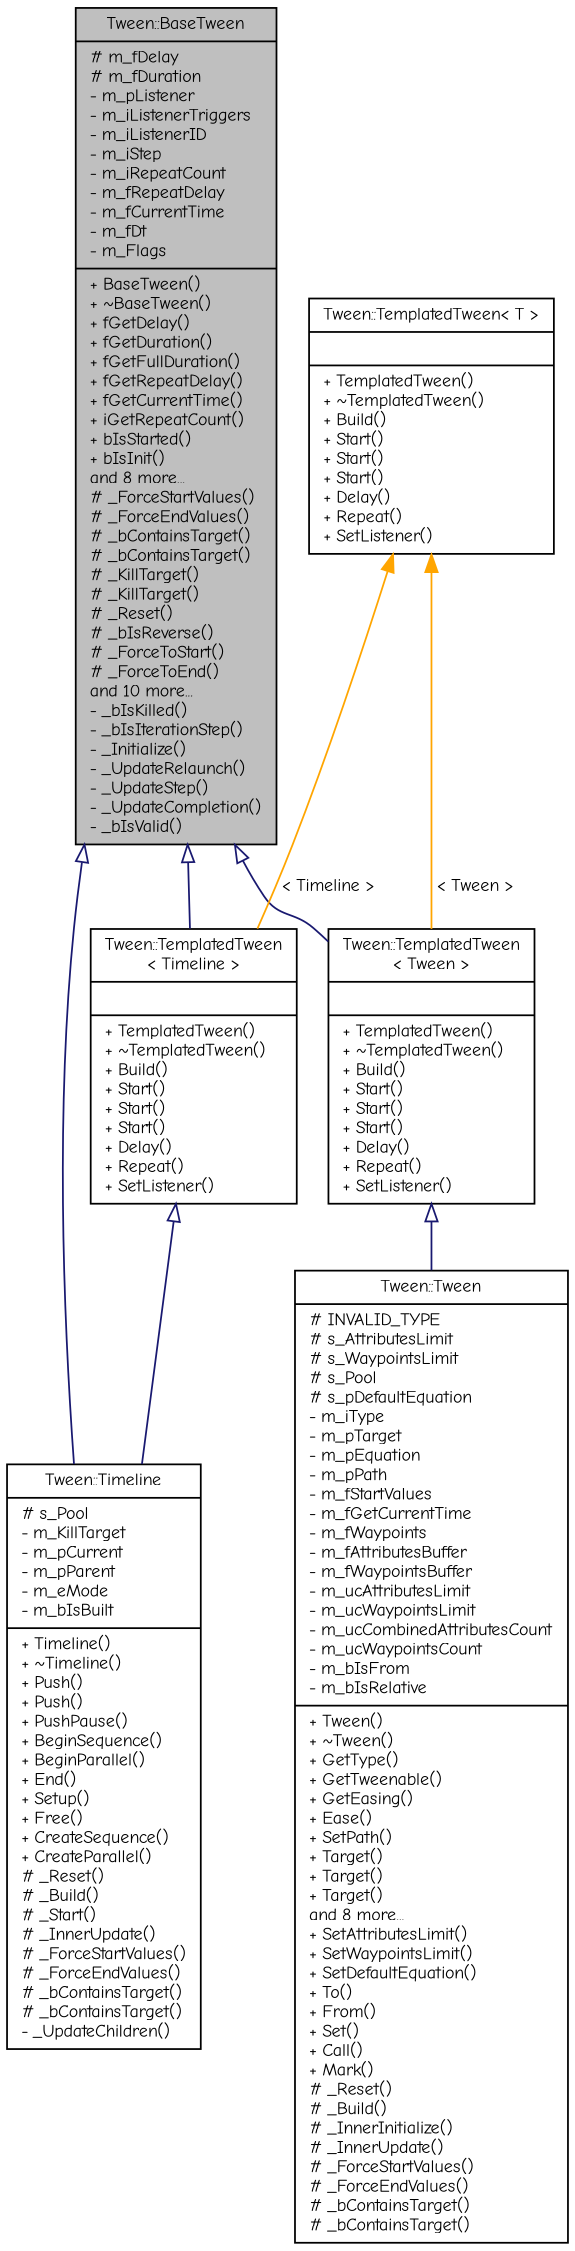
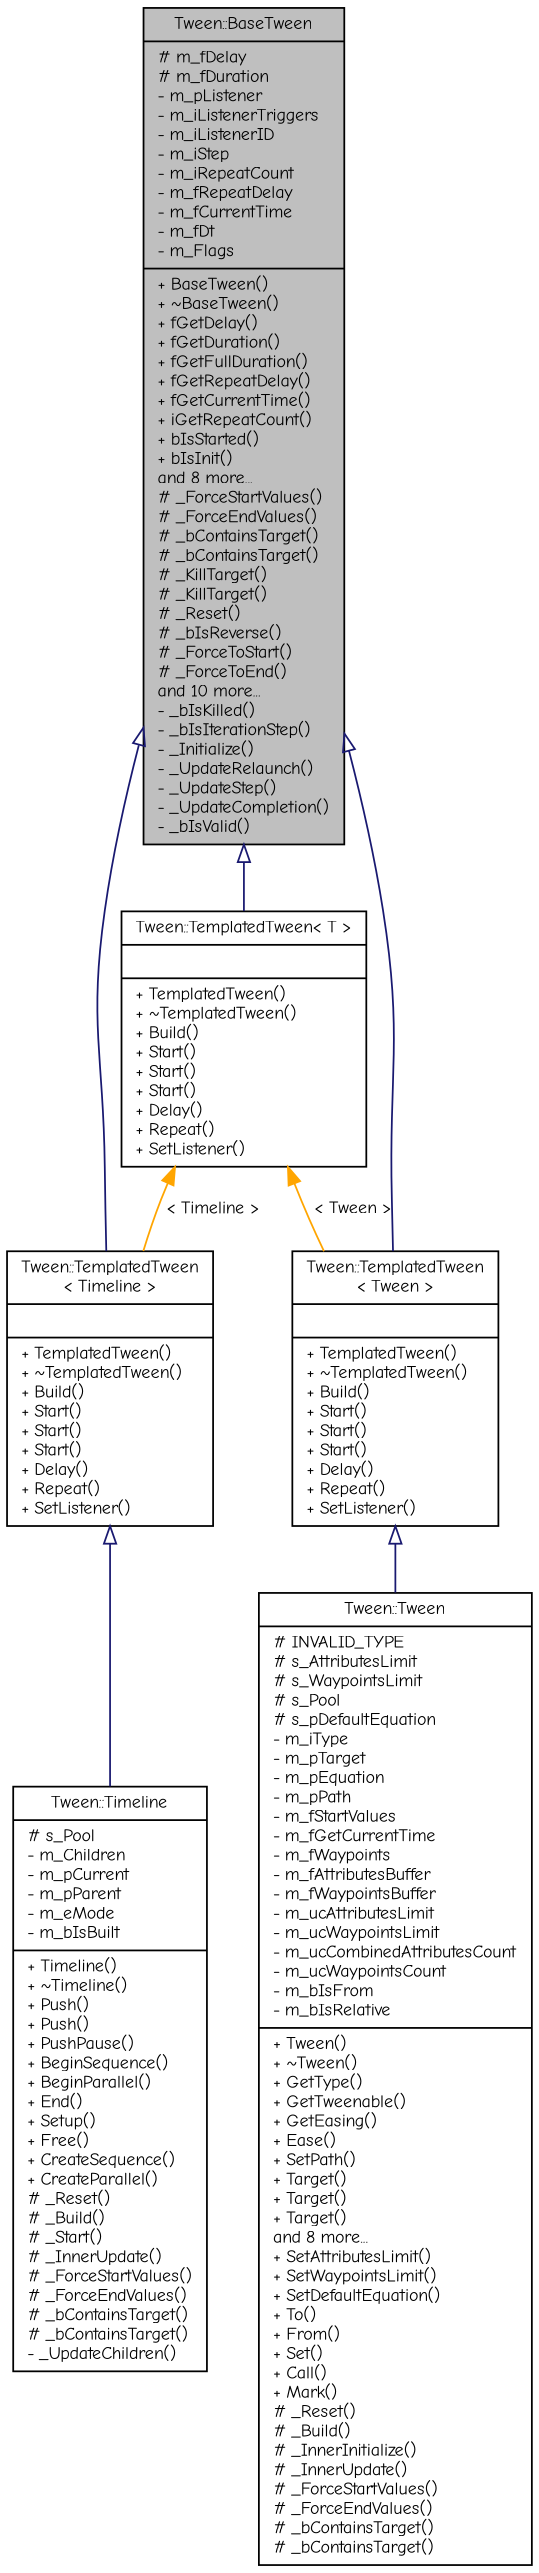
  digraph {
    fontname="Comic Neue"
    node [color=black fontname="Comic Neue" fontsize=10 shape=record]
    edge [arrowtail=onormal color=midnightblue dir=back fontname="Comic Neue" fontsize=10 labelfontname=FreeSans labelfontsize=10 style=solid]
    n1 [fillcolor=grey75 fontcolor=black height=0.2 label="{Tween::BaseTween\n|# m_fDelay\l# m_fDuration\l- m_pListener\l- m_iListenerTriggers\l- m_iListenerID\l- m_iStep\l- m_iRepeatCount\l- m_fRepeatDelay\l- m_fCurrentTime\l- m_fDt\l- m_Flags\l|+ BaseTween()\l+ ~BaseTween()\l+ fGetDelay()\l+ fGetDuration()\l+ fGetFullDuration()\l+ fGetRepeatDelay()\l+ fGetCurrentTime()\l+ iGetRepeatCount()\l+ bIsStarted()\l+ bIsInit()\land 8 more...\l# _ForceStartValues()\l# _ForceEndValues()\l# _bContainsTarget()\l# _bContainsTarget()\l# _KillTarget()\l# _KillTarget()\l# _Reset()\l# _bIsReverse()\l# _ForceToStart()\l# _ForceToEnd()\land 10 more...\l- _bIsKilled()\l- _bIsIterationStep()\l- _Initialize()\l- _UpdateRelaunch()\l- _UpdateStep()\l- _UpdateCompletion()\l- _bIsValid()\l}" style=filled width=0.4]
    n2 [height=0.2 label="{Tween::TemplatedTween\l\< Timeline \>\n||+ TemplatedTween()\l+ ~TemplatedTween()\l+ Build()\l+ Start()\l+ Start()\l+ Start()\l+ Delay()\l+ Repeat()\l+ SetListener()\l}" width=0.4]
    n3 [height=0.2 label="{Tween::TemplatedTween\l\< Tween \>\n||+ TemplatedTween()\l+ ~TemplatedTween()\l+ Build()\l+ Start()\l+ Start()\l+ Start()\l+ Delay()\l+ Repeat()\l+ SetListener()\l}" width=0.4]
    n4 [height=0.2 label="{Tween::TemplatedTween\< T \>\n||+ TemplatedTween()\l+ ~TemplatedTween()\l+ Build()\l+ Start()\l+ Start()\l+ Start()\l+ Delay()\l+ Repeat()\l+ SetListener()\l}" width=0.4]
-   n5 [height=0.2 label="{Tween::Timeline\n|# s_Pool\l- m_KillTarget\l- m_pCurrent\l- m_pParent\l- m_eMode\l- m_bIsBuilt\l|+ Timeline()\l+ ~Timeline()\l+ Push()\l+ Push()\l+ PushPause()\l+ BeginSequence()\l+ BeginParallel()\l+ End()\l+ Setup()\l+ Free()\l+ CreateSequence()\l+ CreateParallel()\l# _Reset()\l# _Build()\l# _Start()\l# _InnerUpdate()\l# _ForceStartValues()\l# _ForceEndValues()\l# _bContainsTarget()\l# _bContainsTarget()\l- _UpdateChildren()\l}" width=0.4]
+   n5 [height=0.2 label="{Tween::Timeline\n|# s_Pool\l- m_Children\l- m_pCurrent\l- m_pParent\l- m_eMode\l- m_bIsBuilt\l|+ Timeline()\l+ ~Timeline()\l+ Push()\l+ Push()\l+ PushPause()\l+ BeginSequence()\l+ BeginParallel()\l+ End()\l+ Setup()\l+ Free()\l+ CreateSequence()\l+ CreateParallel()\l# _Reset()\l# _Build()\l# _Start()\l# _InnerUpdate()\l# _ForceStartValues()\l# _ForceEndValues()\l# _bContainsTarget()\l# _bContainsTarget()\l- _UpdateChildren()\l}" width=0.4]
    n6 [height=0.2 label="{Tween::Tween\n|# INVALID_TYPE\l# s_AttributesLimit\l# s_WaypointsLimit\l# s_Pool\l# s_pDefaultEquation\l- m_iType\l- m_pTarget\l- m_pEquation\l- m_pPath\l- m_fStartValues\l- m_fGetCurrentTime\l- m_fWaypoints\l- m_fAttributesBuffer\l- m_fWaypointsBuffer\l- m_ucAttributesLimit\l- m_ucWaypointsLimit\l- m_ucCombinedAttributesCount\l- m_ucWaypointsCount\l- m_bIsFrom\l- m_bIsRelative\l|+ Tween()\l+ ~Tween()\l+ GetType()\l+ GetTweenable()\l+ GetEasing()\l+ Ease()\l+ SetPath()\l+ Target()\l+ Target()\l+ Target()\land 8 more...\l+ SetAttributesLimit()\l+ SetWaypointsLimit()\l+ SetDefaultEquation()\l+ To()\l+ From()\l+ Set()\l+ Call()\l+ Mark()\l# _Reset()\l# _Build()\l# _InnerInitialize()\l# _InnerUpdate()\l# _ForceStartValues()\l# _ForceEndValues()\l# _bContainsTarget()\l# _bContainsTarget()\l}" width=0.4]
    n1 -> n2
    n1 -> n3
-   n1 -> n5
+   n1 -> n4
    n2 -> n5
    n3 -> n6
    n4 -> n2 [color=orange label=" \< Timeline \>" arrowtail=""]
    n4 -> n3 [color=orange label=" \< Tween \>" arrowtail=""]
  }
